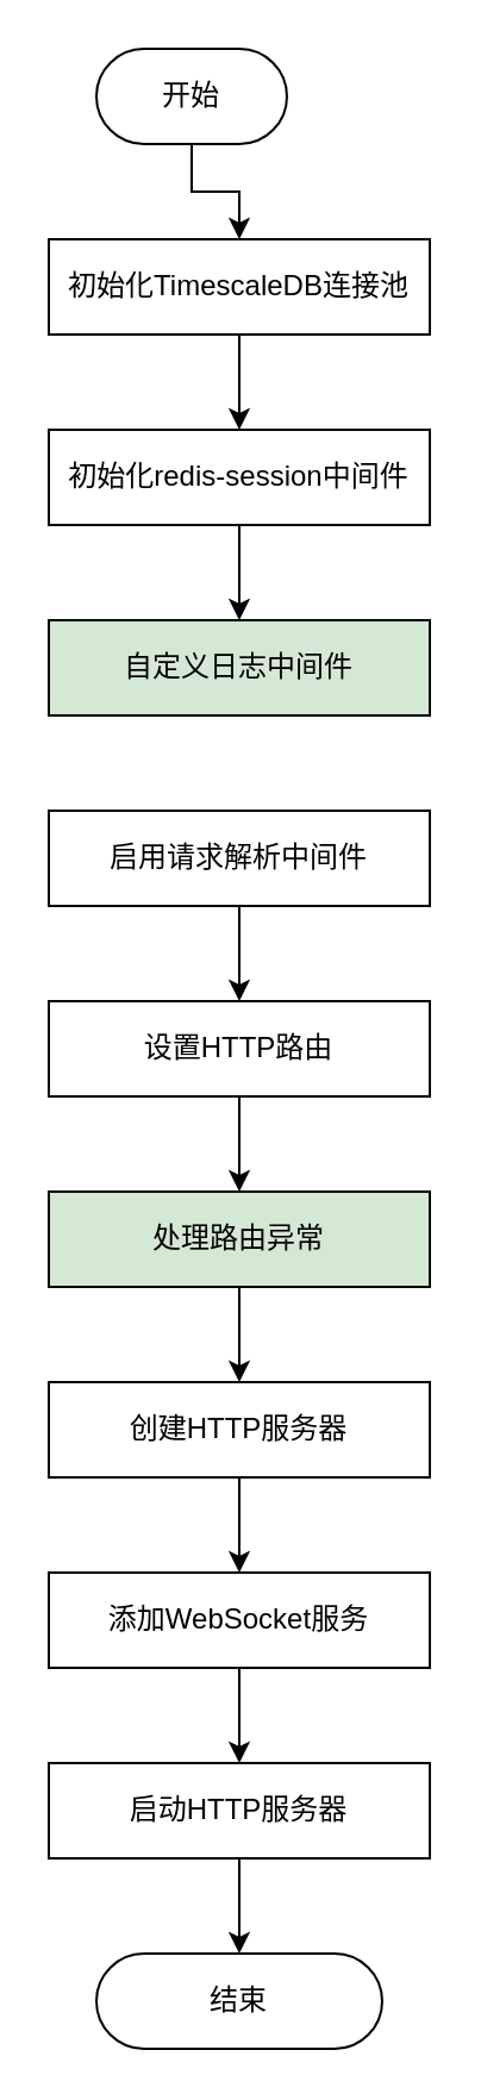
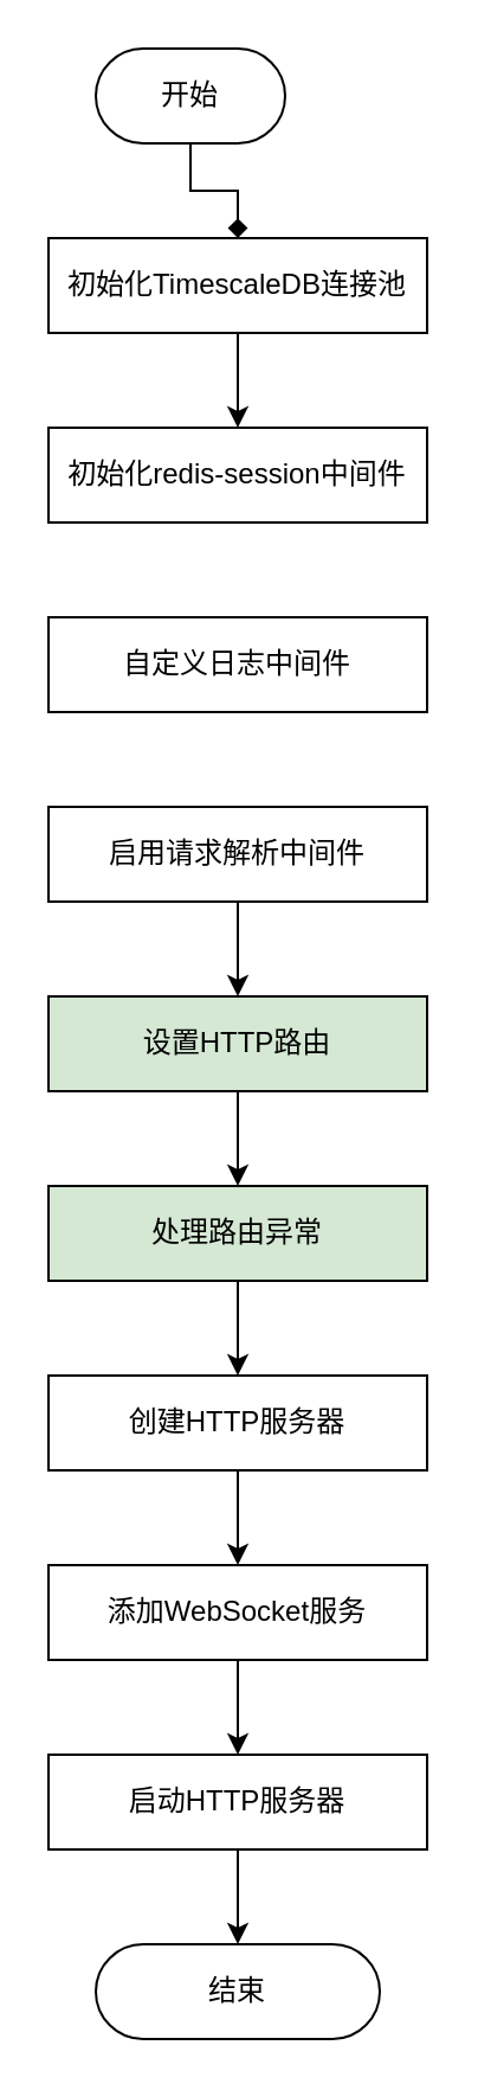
  <mxCell id="0" />
  <mxCell id="1" parent="0" />
- <mxCell id="2" style="edgeStyle=orthogonalEdgeStyle;rounded=0;orthogonalLoop=1;jettySize=auto;html=1;exitX=0.5;exitY=1;exitDx=0;exitDy=0;entryX=0.5;entryY=0;entryDx=0;entryDy=0;" edge="1" parent="1" source="3" target="6"><mxGeometry relative="1" as="geometry" /></mxCell>
+ <mxCell id="2" style="edgeStyle=orthogonalEdgeStyle;rounded=0;orthogonalLoop=1;jettySize=auto;html=1;exitX=0.5;exitY=1;exitDx=0;exitDy=0;entryX=0.5;entryY=0;entryDx=0;entryDy=0;endArrow=diamond;" edge="1" parent="1" source="3" target="6"><mxGeometry relative="1" as="geometry" /></mxCell>
  <mxCell id="3" value="开始" style="rounded=1;whiteSpace=wrap;html=1;arcSize=50;" vertex="1" parent="1"><mxGeometry x="40" y="20" width="80" height="40" as="geometry" /></mxCell>
  <mxCell id="4" value="结束" style="rounded=1;whiteSpace=wrap;html=1;arcSize=50;" vertex="1" parent="1"><mxGeometry x="40" y="820" width="120" height="40" as="geometry" /></mxCell>
  <mxCell id="5" style="edgeStyle=orthogonalEdgeStyle;rounded=0;orthogonalLoop=1;jettySize=auto;html=1;exitX=0.5;exitY=1;exitDx=0;exitDy=0;entryX=0.5;entryY=0;entryDx=0;entryDy=0;" edge="1" parent="1" source="6" target="8"><mxGeometry relative="1" as="geometry" /></mxCell>
  <mxCell id="6" value="初始化TimescaleDB连接池" style="rounded=0;whiteSpace=wrap;html=1;" vertex="1" parent="1"><mxGeometry x="20" y="100" width="160" height="40" as="geometry" /></mxCell>
- <mxCell id="7" style="edgeStyle=orthogonalEdgeStyle;rounded=0;orthogonalLoop=1;jettySize=auto;html=1;exitX=0.5;exitY=1;exitDx=0;exitDy=0;entryX=0.5;entryY=0;entryDx=0;entryDy=0;" edge="1" parent="1" source="8" target="9"><mxGeometry relative="1" as="geometry" /></mxCell>
  <mxCell id="8" value="初始化redis-session中间件" style="rounded=0;whiteSpace=wrap;html=1;" vertex="1" parent="1"><mxGeometry x="20" y="180" width="160" height="40" as="geometry" /></mxCell>
- <mxCell id="9" value="自定义日志中间件" style="rounded=0;whiteSpace=wrap;html=1;fillColor=#d5e8d4;" vertex="1" parent="1"><mxGeometry x="20" y="260" width="160" height="40" as="geometry" /></mxCell>
+ <mxCell id="9" value="自定义日志中间件" style="rounded=0;whiteSpace=wrap;html=1;" vertex="1" parent="1"><mxGeometry x="20" y="260" width="160" height="40" as="geometry" /></mxCell>
  <mxCell id="10" style="edgeStyle=orthogonalEdgeStyle;rounded=0;orthogonalLoop=1;jettySize=auto;html=1;exitX=0.5;exitY=1;exitDx=0;exitDy=0;entryX=0.5;entryY=0;entryDx=0;entryDy=0;" edge="1" parent="1" source="11" target="13"><mxGeometry relative="1" as="geometry" /></mxCell>
  <mxCell id="11" value="启用请求解析中间件" style="rounded=0;whiteSpace=wrap;html=1;" vertex="1" parent="1"><mxGeometry x="20" y="340" width="160" height="40" as="geometry" /></mxCell>
  <mxCell id="12" style="edgeStyle=orthogonalEdgeStyle;rounded=0;orthogonalLoop=1;jettySize=auto;html=1;exitX=0.5;exitY=1;exitDx=0;exitDy=0;entryX=0.5;entryY=0;entryDx=0;entryDy=0;" edge="1" parent="1" source="13" target="19"><mxGeometry relative="1" as="geometry" /></mxCell>
- <mxCell id="13" value="设置HTTP路由" style="rounded=0;whiteSpace=wrap;html=1;" vertex="1" parent="1"><mxGeometry x="20" y="420" width="160" height="40" as="geometry" /></mxCell>
+ <mxCell id="13" value="设置HTTP路由" style="rounded=0;whiteSpace=wrap;html=1;fillColor=#d5e8d4;" vertex="1" parent="1"><mxGeometry x="20" y="420" width="160" height="40" as="geometry" /></mxCell>
  <mxCell id="14" style="edgeStyle=orthogonalEdgeStyle;rounded=0;orthogonalLoop=1;jettySize=auto;html=1;exitX=0.5;exitY=1;exitDx=0;exitDy=0;entryX=0.5;entryY=0;entryDx=0;entryDy=0;" edge="1" parent="1" source="15" target="17"><mxGeometry relative="1" as="geometry" /></mxCell>
  <mxCell id="15" value="创建HTTP服务器" style="rounded=0;whiteSpace=wrap;html=1;" vertex="1" parent="1"><mxGeometry x="20" y="580" width="160" height="40" as="geometry" /></mxCell>
  <mxCell id="16" style="edgeStyle=orthogonalEdgeStyle;rounded=0;orthogonalLoop=1;jettySize=auto;html=1;exitX=0.5;exitY=1;exitDx=0;exitDy=0;entryX=0.5;entryY=0;entryDx=0;entryDy=0;" edge="1" parent="1" source="17" target="21"><mxGeometry relative="1" as="geometry" /></mxCell>
  <mxCell id="17" value="添加WebSocket服务" style="rounded=0;whiteSpace=wrap;html=1;" vertex="1" parent="1"><mxGeometry x="20" y="660" width="160" height="40" as="geometry" /></mxCell>
  <mxCell id="18" style="edgeStyle=orthogonalEdgeStyle;rounded=0;orthogonalLoop=1;jettySize=auto;html=1;exitX=0.5;exitY=1;exitDx=0;exitDy=0;" edge="1" parent="1" source="19" target="15"><mxGeometry relative="1" as="geometry" /></mxCell>
  <mxCell id="19" value="处理路由异常" style="rounded=0;whiteSpace=wrap;html=1;fillColor=#d5e8d4;" vertex="1" parent="1"><mxGeometry x="20" y="500" width="160" height="40" as="geometry" /></mxCell>
  <mxCell id="20" style="edgeStyle=orthogonalEdgeStyle;rounded=0;orthogonalLoop=1;jettySize=auto;html=1;exitX=0.5;exitY=1;exitDx=0;exitDy=0;entryX=0.5;entryY=0;entryDx=0;entryDy=0;" edge="1" parent="1" source="21" target="4"><mxGeometry relative="1" as="geometry" /></mxCell>
  <mxCell id="21" value="启动HTTP服务器" style="rounded=0;whiteSpace=wrap;html=1;" vertex="1" parent="1"><mxGeometry x="20" y="740" width="160" height="40" as="geometry" /></mxCell>
